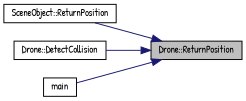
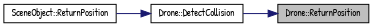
  digraph {
    fontname="Patrick Hand"
    rankdir=RL
    node [color=black fillcolor=white fontname="Patrick Hand" fontsize=10 shape=record style=filled]
    edge [color=midnightblue dir=back fontname="Patrick Hand" fontsize=10 labelfontname=Helvetica labelfontsize=10 style=solid]
    n1 [fillcolor=grey75 fontcolor=black height=0.2 label="Drone::ReturnPosition" width=0.4]
    n2 [height=0.2 label="SceneObject::ReturnPosition" width=0.4]
    n3 [height=0.2 label="Drone::DetectCollision" width=0.4]
-   n4 [height=0.2 label=main width=0.4]
-   n1 -> n2
+   n3 -> n2
    n1 -> n3
-   n1 -> n4
  }
